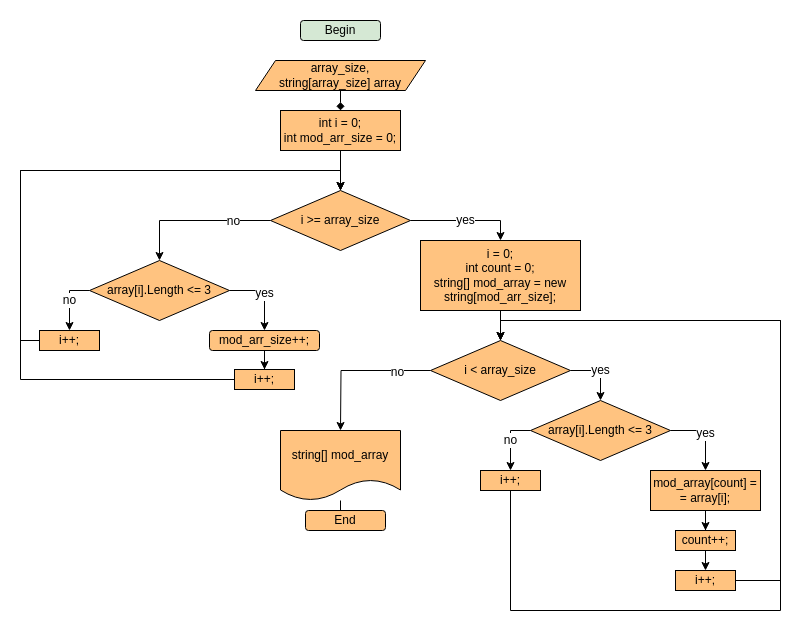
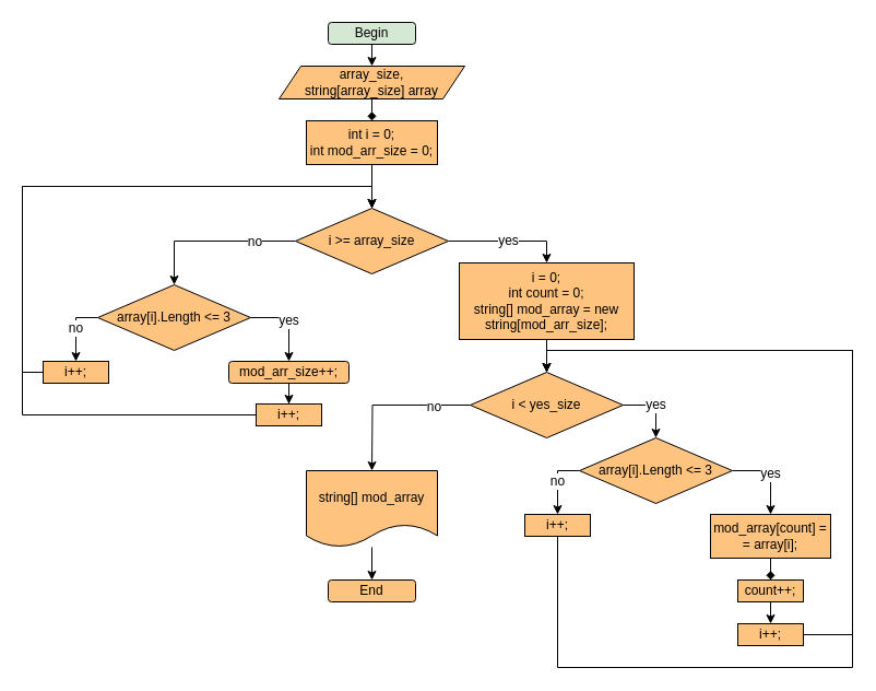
  <mxCell id="0" />
  <mxCell id="1" parent="0" />
+ <mxCell id="2" style="edgeStyle=orthogonalEdgeStyle;rounded=0;orthogonalLoop=1;jettySize=auto;html=1;exitX=0.5;exitY=1;exitDx=0;exitDy=0;entryX=0.5;entryY=0;entryDx=0;entryDy=0;fontFamily=Helvetica;fontSize=12;fontColor=default;fillColor=#FFC380;" edge="1" parent="1" source="3" target="8"><mxGeometry relative="1" as="geometry" /></mxCell>
  <mxCell id="3" value="Begin" style="rounded=1;whiteSpace=wrap;html=1;fillColor=#d5e8d4;" vertex="1" parent="1"><mxGeometry x="300" y="20" width="80" height="20" as="geometry" /></mxCell>
  <mxCell id="4" value="no" style="edgeStyle=orthogonalEdgeStyle;rounded=0;orthogonalLoop=1;jettySize=auto;html=1;exitX=0;exitY=0.5;exitDx=0;exitDy=0;entryX=0.5;entryY=0;entryDx=0;entryDy=0;fontFamily=Helvetica;fontSize=12;fontColor=default;fillColor=#FFC380;" edge="1" parent="1" source="6" target="14"><mxGeometry relative="1" as="geometry" /></mxCell>
  <mxCell id="5" value="yes" style="edgeStyle=orthogonalEdgeStyle;rounded=0;orthogonalLoop=1;jettySize=auto;html=1;exitX=1;exitY=0.5;exitDx=0;exitDy=0;entryX=0.5;entryY=0;entryDx=0;entryDy=0;fontFamily=Helvetica;fontSize=12;fontColor=default;fillColor=#FFC380;" edge="1" parent="1" source="6" target="16"><mxGeometry relative="1" as="geometry" /></mxCell>
  <mxCell id="6" value="array[i].Length &amp;lt;= 3" style="rhombus;whiteSpace=wrap;html=1;fillColor=#FFC380;" vertex="1" parent="1"><mxGeometry x="89" y="260" width="140" height="60" as="geometry" /></mxCell>
  <mxCell id="7" style="edgeStyle=orthogonalEdgeStyle;rounded=0;orthogonalLoop=1;jettySize=auto;html=1;exitX=0.5;exitY=1;exitDx=0;exitDy=0;entryX=0.5;entryY=0;entryDx=0;entryDy=0;fontFamily=Helvetica;fontSize=12;fontColor=default;fillColor=#FFC380;endArrow=diamond;" edge="1" parent="1" source="8" target="12"><mxGeometry relative="1" as="geometry" /></mxCell>
  <mxCell id="8" value="array_size, &lt;br&gt;string[array_size] array" style="shape=parallelogram;perimeter=parallelogramPerimeter;whiteSpace=wrap;html=1;fixedSize=1;fillColor=#FFC380;" vertex="1" parent="1"><mxGeometry x="255" y="60" width="170" height="30" as="geometry" /></mxCell>
  <mxCell id="9" style="edgeStyle=orthogonalEdgeStyle;rounded=0;orthogonalLoop=1;jettySize=auto;html=1;entryX=0.5;entryY=0;entryDx=0;entryDy=0;fontFamily=Helvetica;fontSize=12;fontColor=default;fillColor=#FFC380;" edge="1" parent="1" source="10" target="41"><mxGeometry relative="1" as="geometry" /></mxCell>
  <mxCell id="10" value="string[] mod_array" style="shape=document;whiteSpace=wrap;html=1;boundedLbl=1;fillColor=#FFC380;" vertex="1" parent="1"><mxGeometry x="280" y="430" width="120" height="70" as="geometry" /></mxCell>
  <mxCell id="11" style="edgeStyle=orthogonalEdgeStyle;rounded=0;orthogonalLoop=1;jettySize=auto;html=1;exitX=0.5;exitY=1;exitDx=0;exitDy=0;entryX=0.5;entryY=0;entryDx=0;entryDy=0;fontFamily=Helvetica;fontSize=12;fontColor=default;fillColor=#FFC380;" edge="1" parent="1" source="12" target="22"><mxGeometry relative="1" as="geometry" /></mxCell>
  <mxCell id="12" value="int i = 0; &lt;br&gt;int mod_arr_size = 0;" style="rounded=0;whiteSpace=wrap;html=1;strokeColor=default;fontFamily=Helvetica;fontSize=12;fontColor=default;fillColor=#FFC380;" vertex="1" parent="1"><mxGeometry x="280" y="110" width="120" height="40" as="geometry" /></mxCell>
  <mxCell id="13" style="edgeStyle=orthogonalEdgeStyle;rounded=0;orthogonalLoop=1;jettySize=auto;html=1;exitX=0;exitY=0.5;exitDx=0;exitDy=0;entryX=0.5;entryY=0;entryDx=0;entryDy=0;fontFamily=Helvetica;fontSize=12;fontColor=default;fillColor=#FFC380;" edge="1" parent="1" source="14" target="22"><mxGeometry relative="1" as="geometry"><Array as="points"><mxPoint x="20" y="340" /><mxPoint x="20" y="170" /><mxPoint x="340" y="170" /></Array></mxGeometry></mxCell>
  <mxCell id="14" value="i++;" style="rounded=0;whiteSpace=wrap;html=1;strokeColor=default;fontFamily=Helvetica;fontSize=12;fontColor=default;fillColor=#FFC380;" vertex="1" parent="1"><mxGeometry x="39" y="330" width="60" height="20" as="geometry" /></mxCell>
  <mxCell id="15" style="edgeStyle=orthogonalEdgeStyle;rounded=0;orthogonalLoop=1;jettySize=auto;html=1;entryX=0.5;entryY=0;entryDx=0;entryDy=0;fontFamily=Helvetica;fontSize=12;fontColor=default;fillColor=#FFC380;" edge="1" parent="1" source="16" target="18"><mxGeometry relative="1" as="geometry" /></mxCell>
  <mxCell id="16" value="mod_arr_size++;" style="whiteSpace=wrap;html=1;strokeColor=default;fontFamily=Helvetica;fontSize=12;fontColor=default;fillColor=#FFC380;rounded=1;" vertex="1" parent="1"><mxGeometry x="209" y="330" width="110" height="20" as="geometry" /></mxCell>
  <mxCell id="17" style="edgeStyle=orthogonalEdgeStyle;rounded=0;orthogonalLoop=1;jettySize=auto;html=1;entryX=0.5;entryY=0;entryDx=0;entryDy=0;fontFamily=Helvetica;fontSize=12;fontColor=default;fillColor=#FFC380;" edge="1" parent="1" source="18" target="22"><mxGeometry relative="1" as="geometry"><Array as="points"><mxPoint x="20" y="379" /><mxPoint x="20" y="170" /><mxPoint x="340" y="170" /></Array></mxGeometry></mxCell>
  <mxCell id="18" value="i++;" style="rounded=0;whiteSpace=wrap;html=1;strokeColor=default;fontFamily=Helvetica;fontSize=12;fontColor=default;fillColor=#FFC380;" vertex="1" parent="1"><mxGeometry x="234" y="369" width="60" height="20" as="geometry" /></mxCell>
  <mxCell id="19" style="edgeStyle=orthogonalEdgeStyle;rounded=0;orthogonalLoop=1;jettySize=auto;html=1;exitX=0;exitY=0.5;exitDx=0;exitDy=0;entryX=0.5;entryY=0;entryDx=0;entryDy=0;fontFamily=Helvetica;fontSize=12;fontColor=default;fillColor=#FFC380;" edge="1" parent="1" source="22" target="6"><mxGeometry relative="1" as="geometry" /></mxCell>
  <mxCell id="20" value="no" style="edgeLabel;html=1;align=center;verticalAlign=middle;resizable=0;points=[];fontSize=12;fontFamily=Helvetica;fontColor=default;fillColor=#FFC380;" vertex="1" connectable="0" parent="19"><mxGeometry x="-0.496" relative="1" as="geometry"><mxPoint as="offset" /></mxGeometry></mxCell>
  <mxCell id="21" value="yes" style="edgeStyle=orthogonalEdgeStyle;rounded=0;orthogonalLoop=1;jettySize=auto;html=1;exitX=1;exitY=0.5;exitDx=0;exitDy=0;entryX=0.5;entryY=0;entryDx=0;entryDy=0;fontFamily=Helvetica;fontSize=12;fontColor=default;fillColor=#FFC380;" edge="1" parent="1" source="22" target="24"><mxGeometry relative="1" as="geometry" /></mxCell>
  <mxCell id="22" value="i &amp;gt;= array_size" style="rhombus;whiteSpace=wrap;html=1;fillColor=#FFC380;" vertex="1" parent="1"><mxGeometry x="270" y="190" width="140" height="60" as="geometry" /></mxCell>
  <mxCell id="23" style="edgeStyle=orthogonalEdgeStyle;rounded=0;orthogonalLoop=1;jettySize=auto;html=1;exitX=0.5;exitY=1;exitDx=0;exitDy=0;entryX=0.5;entryY=0;entryDx=0;entryDy=0;fontFamily=Helvetica;fontSize=12;fontColor=default;fillColor=#FFC380;" edge="1" parent="1" source="24"><mxGeometry relative="1" as="geometry"><mxPoint x="500" y="340" as="targetPoint" /></mxGeometry></mxCell>
  <mxCell id="24" value="i = 0; &lt;br&gt;int count = 0;&lt;br&gt;string[] mod_array = new string[mod_arr_size];" style="rounded=0;whiteSpace=wrap;html=1;strokeColor=default;fontFamily=Helvetica;fontSize=12;fontColor=default;fillColor=#FFC380;" vertex="1" parent="1"><mxGeometry x="420" y="240" width="160" height="70" as="geometry" /></mxCell>
  <mxCell id="25" value="yes" style="edgeStyle=orthogonalEdgeStyle;rounded=0;orthogonalLoop=1;jettySize=auto;html=1;exitX=1;exitY=0.5;exitDx=0;exitDy=0;entryX=0.5;entryY=0;entryDx=0;entryDy=0;fontFamily=Helvetica;fontSize=12;fontColor=default;fillColor=#FFC380;" edge="1" parent="1" source="28" target="31"><mxGeometry relative="1" as="geometry" /></mxCell>
  <mxCell id="26" style="edgeStyle=orthogonalEdgeStyle;rounded=0;orthogonalLoop=1;jettySize=auto;html=1;exitX=0;exitY=0.5;exitDx=0;exitDy=0;fontFamily=Helvetica;fontSize=12;fontColor=default;fillColor=#FFC380;" edge="1" parent="1" source="28"><mxGeometry relative="1" as="geometry"><mxPoint x="340" y="430" as="targetPoint" /></mxGeometry></mxCell>
  <mxCell id="27" value="no" style="edgeLabel;html=1;align=center;verticalAlign=middle;resizable=0;points=[];fontSize=12;fontFamily=Helvetica;fontColor=default;fillColor=#FFC380;" vertex="1" connectable="0" parent="26"><mxGeometry x="-0.55" y="1" relative="1" as="geometry"><mxPoint as="offset" /></mxGeometry></mxCell>
- <mxCell id="28" value="i &amp;lt; array_size" style="rhombus;whiteSpace=wrap;html=1;fillColor=#FFC380;" vertex="1" parent="1"><mxGeometry x="430" y="340" width="140" height="60" as="geometry" /></mxCell>
+ <mxCell id="28" value="i &amp;lt; yes_size" style="rhombus;whiteSpace=wrap;html=1;fillColor=#FFC380;" vertex="1" parent="1"><mxGeometry x="430" y="340" width="140" height="60" as="geometry" /></mxCell>
  <mxCell id="29" value="no" style="edgeStyle=orthogonalEdgeStyle;rounded=0;orthogonalLoop=1;jettySize=auto;html=1;exitX=0;exitY=0.5;exitDx=0;exitDy=0;entryX=0.5;entryY=0;entryDx=0;entryDy=0;fontFamily=Helvetica;fontSize=12;fontColor=default;fillColor=#FFC380;" edge="1" parent="1" source="31" target="34"><mxGeometry relative="1" as="geometry" /></mxCell>
  <mxCell id="30" value="yes" style="edgeStyle=orthogonalEdgeStyle;rounded=0;orthogonalLoop=1;jettySize=auto;html=1;exitX=1;exitY=0.5;exitDx=0;exitDy=0;entryX=0.5;entryY=0;entryDx=0;entryDy=0;fontFamily=Helvetica;fontSize=12;fontColor=default;fillColor=#FFC380;" edge="1" parent="1" source="31" target="36"><mxGeometry relative="1" as="geometry" /></mxCell>
  <mxCell id="31" value="array[i].Length &amp;lt;= 3" style="rhombus;whiteSpace=wrap;html=1;fillColor=#FFC380;" vertex="1" parent="1"><mxGeometry x="530" y="400" width="140" height="60" as="geometry" /></mxCell>
  <mxCell id="32" style="edgeStyle=orthogonalEdgeStyle;rounded=0;orthogonalLoop=1;jettySize=auto;html=1;exitX=0.5;exitY=1;exitDx=0;exitDy=0;entryX=0.5;entryY=0;entryDx=0;entryDy=0;fontFamily=Helvetica;fontSize=12;fontColor=default;fillColor=#FFC380;" edge="1" parent="1" source="34" target="28"><mxGeometry relative="1" as="geometry"><Array as="points"><mxPoint x="510" y="610" /><mxPoint x="780" y="610" /><mxPoint x="780" y="320" /><mxPoint x="500" y="320" /></Array></mxGeometry></mxCell>
  <mxCell id="33" style="edgeStyle=orthogonalEdgeStyle;rounded=0;orthogonalLoop=1;jettySize=auto;html=1;exitX=0;exitY=0.5;exitDx=0;exitDy=0;fontFamily=Helvetica;fontSize=12;fontColor=default;fillColor=#FFC380;" edge="1" parent="1" source="34"><mxGeometry relative="1" as="geometry"><mxPoint x="510" y="490" as="targetPoint" /></mxGeometry></mxCell>
  <mxCell id="34" value="i++;" style="rounded=0;whiteSpace=wrap;html=1;strokeColor=default;fontFamily=Helvetica;fontSize=12;fontColor=default;fillColor=#FFC380;" vertex="1" parent="1"><mxGeometry x="480" y="470" width="60" height="20" as="geometry" /></mxCell>
- <mxCell id="35" style="edgeStyle=orthogonalEdgeStyle;rounded=0;orthogonalLoop=1;jettySize=auto;html=1;entryX=0.5;entryY=0;entryDx=0;entryDy=0;fontFamily=Helvetica;fontSize=12;fontColor=default;fillColor=#FFC380;" edge="1" parent="1" source="36" target="38"><mxGeometry relative="1" as="geometry" /></mxCell>
+ <mxCell id="35" style="edgeStyle=orthogonalEdgeStyle;rounded=0;orthogonalLoop=1;jettySize=auto;html=1;entryX=0.5;entryY=0;entryDx=0;entryDy=0;fontFamily=Helvetica;fontSize=12;fontColor=default;fillColor=#FFC380;endArrow=diamond;" edge="1" parent="1" source="36" target="38"><mxGeometry relative="1" as="geometry" /></mxCell>
  <mxCell id="36" value="mod_array[count] = = array[i];" style="rounded=0;whiteSpace=wrap;html=1;strokeColor=default;fontFamily=Helvetica;fontSize=12;fontColor=default;fillColor=#FFC380;" vertex="1" parent="1"><mxGeometry x="650" y="470" width="110" height="40" as="geometry" /></mxCell>
  <mxCell id="37" style="edgeStyle=orthogonalEdgeStyle;rounded=0;orthogonalLoop=1;jettySize=auto;html=1;exitX=0.5;exitY=1;exitDx=0;exitDy=0;entryX=0.5;entryY=0;entryDx=0;entryDy=0;fontFamily=Helvetica;fontSize=12;fontColor=default;fillColor=#FFC380;" edge="1" parent="1" source="38" target="40"><mxGeometry relative="1" as="geometry" /></mxCell>
  <mxCell id="38" value="count++;" style="rounded=0;whiteSpace=wrap;html=1;strokeColor=default;fontFamily=Helvetica;fontSize=12;fontColor=default;fillColor=#FFC380;" vertex="1" parent="1"><mxGeometry x="675" y="530" width="60" height="20" as="geometry" /></mxCell>
  <mxCell id="39" style="edgeStyle=orthogonalEdgeStyle;rounded=0;orthogonalLoop=1;jettySize=auto;html=1;exitX=1;exitY=0.5;exitDx=0;exitDy=0;entryX=0.5;entryY=0;entryDx=0;entryDy=0;fontFamily=Helvetica;fontSize=12;fontColor=default;fillColor=#FFC380;" edge="1" parent="1" source="40" target="28"><mxGeometry relative="1" as="geometry"><Array as="points"><mxPoint x="780" y="580" /><mxPoint x="780" y="320" /><mxPoint x="500" y="320" /></Array></mxGeometry></mxCell>
  <mxCell id="40" value="i++;" style="rounded=0;whiteSpace=wrap;html=1;strokeColor=default;fontFamily=Helvetica;fontSize=12;fontColor=default;fillColor=#FFC380;" vertex="1" parent="1"><mxGeometry x="675" y="570" width="60" height="20" as="geometry" /></mxCell>
- <mxCell id="41" value="End" style="rounded=1;whiteSpace=wrap;html=1;fillColor=#FFC380;" vertex="1" parent="1"><mxGeometry x="305" y="510" width="80" height="20" as="geometry" /></mxCell>
+ <mxCell id="41" value="End" style="rounded=1;whiteSpace=wrap;html=1;fillColor=#FFC380;" vertex="1" parent="1"><mxGeometry x="300" y="530" width="80" height="20" as="geometry" /></mxCell>
